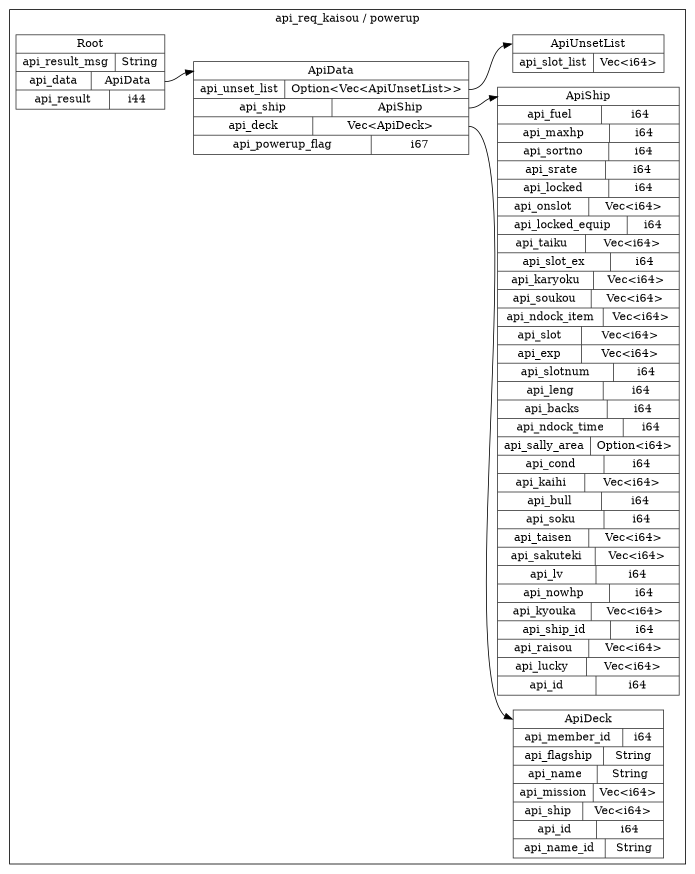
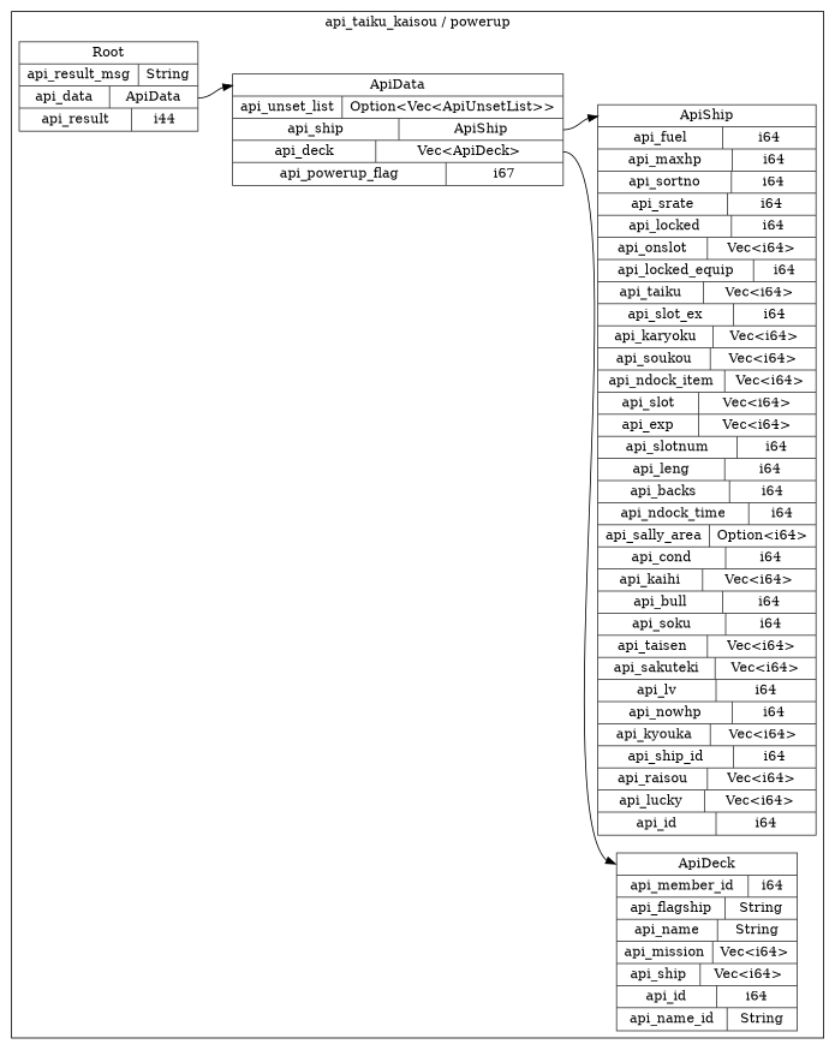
  digraph {
    rankdir=LR
    node [color=gray20 shape=record style=solid]
    n1 [label="<ApiData> ApiData  | { api_unset_list | <api_unset_list> Option\<Vec\<ApiUnsetList\>\> } | { api_ship | <api_ship> ApiShip } | { api_deck | <api_deck> Vec\<ApiDeck\> } | { api_powerup_flag | <api_powerup_flag> i67 }"]
-   n2 [label="<ApiUnsetList> ApiUnsetList  | { api_slot_list | <api_slot_list> Vec\<i64\> }"]
    n3 [label="<ApiShip> ApiShip  | { api_fuel | <api_fuel> i64 } | { api_maxhp | <api_maxhp> i64 } | { api_sortno | <api_sortno> i64 } | { api_srate | <api_srate> i64 } | { api_locked | <api_locked> i64 } | { api_onslot | <api_onslot> Vec\<i64\> } | { api_locked_equip | <api_locked_equip> i64 } | { api_taiku | <api_taiku> Vec\<i64\> } | { api_slot_ex | <api_slot_ex> i64 } | { api_karyoku | <api_karyoku> Vec\<i64\> } | { api_soukou | <api_soukou> Vec\<i64\> } | { api_ndock_item | <api_ndock_item> Vec\<i64\> } | { api_slot | <api_slot> Vec\<i64\> } | { api_exp | <api_exp> Vec\<i64\> } | { api_slotnum | <api_slotnum> i64 } | { api_leng | <api_leng> i64 } | { api_backs | <api_backs> i64 } | { api_ndock_time | <api_ndock_time> i64 } | { api_sally_area | <api_sally_area> Option\<i64\> } | { api_cond | <api_cond> i64 } | { api_kaihi | <api_kaihi> Vec\<i64\> } | { api_bull | <api_bull> i64 } | { api_soku | <api_soku> i64 } | { api_taisen | <api_taisen> Vec\<i64\> } | { api_sakuteki | <api_sakuteki> Vec\<i64\> } | { api_lv | <api_lv> i64 } | { api_nowhp | <api_nowhp> i64 } | { api_kyouka | <api_kyouka> Vec\<i64\> } | { api_ship_id | <api_ship_id> i64 } | { api_raisou | <api_raisou> Vec\<i64\> } | { api_lucky | <api_lucky> Vec\<i64\> } | { api_id | <api_id> i64 }"]
    n4 [label="<ApiDeck> ApiDeck  | { api_member_id | <api_member_id> i64 } | { api_flagship | <api_flagship> String } | { api_name | <api_name> String } | { api_mission | <api_mission> Vec\<i64\> } | { api_ship | <api_ship> Vec\<i64\> } | { api_id | <api_id> i64 } | { api_name_id | <api_name_id> String }"]
    n5 [label="<Root> Root  | { api_result_msg | <api_result_msg> String } | { api_data | <api_data> ApiData } | { api_result | <api_result> i44 }"]
    subgraph cluster_1 {
-     label="api_req_kaisou / powerup"
+     label="api_taiku_kaisou / powerup"
      n1
-     n2
      n3
      n4
      n5
    }
-   n1 -> n2 [headport="ApiUnsetList:w" tailport="api_unset_list:e"]
    n1 -> n3 [headport="ApiShip:w" tailport="api_ship:e"]
    n1 -> n4 [headport="ApiDeck:w" tailport="api_deck:e"]
    n5 -> n1 [headport="ApiData:w" tailport="api_data:e"]
  }
